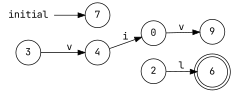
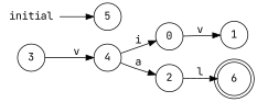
  digraph {
    fontname="JetBrains Mono"
    rankdir=LR
    node [fontname="JetBrains Mono" shape=circle]
    edge [fontname="JetBrains Mono"]
    0
-   1 [label=9]
+   1
    3
    4
    2
    6 [shape=doublecircle]
    initial [shape=plaintext]
-   5 [label=7]
+   5
    0 -> 1 [label=v]
    3 -> 4 [label=v]
    4 -> 0 [label=i]
+   4 -> 2 [label=a]
    2 -> 6 [label=l]
    initial -> 5
  }
